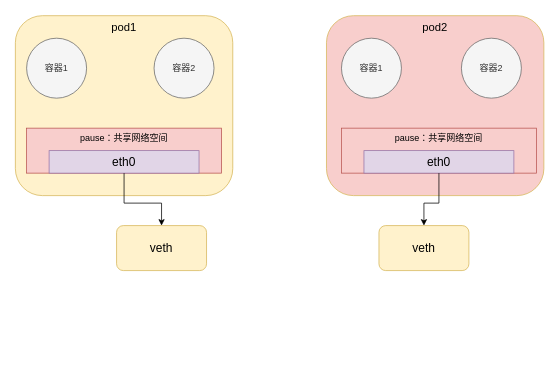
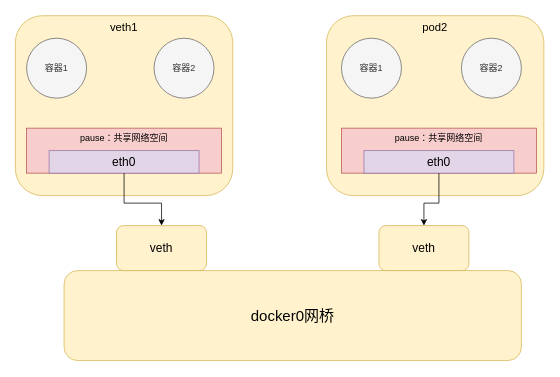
  <mxCell id="0" />
  <mxCell id="1" parent="0" />
- <mxCell id="2" value="pod2" style="rounded=1;whiteSpace=wrap;html=1;fillColor=#f8cecc;strokeColor=#d6b656;verticalAlign=top;fontSize=15;" vertex="1" parent="1"><mxGeometry x="435" y="20" width="290" height="240" as="geometry" /></mxCell>
+ <mxCell id="2" value="pod2" style="rounded=1;whiteSpace=wrap;html=1;fillColor=#fff2cc;strokeColor=#d6b656;verticalAlign=top;fontSize=15;" vertex="1" parent="1"><mxGeometry x="435" y="20" width="290" height="240" as="geometry" /></mxCell>
  <mxCell id="3" value="容器1" style="ellipse;whiteSpace=wrap;html=1;aspect=fixed;fillColor=#f5f5f5;fontColor=#333333;strokeColor=#666666;" vertex="1" parent="1"><mxGeometry x="25" y="40" width="80" height="80" as="geometry" /></mxCell>
  <mxCell id="4" value="容器2" style="ellipse;whiteSpace=wrap;html=1;aspect=fixed;fillColor=#f5f5f5;fontColor=#333333;strokeColor=#666666;verticalAlign=middle;" vertex="1" parent="1"><mxGeometry x="195" y="40" width="80" height="80" as="geometry" /></mxCell>
  <mxCell id="5" value="共享网络空间" style="rounded=0;whiteSpace=wrap;html=1;verticalAlign=top;fillColor=#f8cecc;strokeColor=#b85450;" vertex="1" parent="1"><mxGeometry x="25" y="160" width="260" height="60" as="geometry" /></mxCell>
  <mxCell id="6" value="eth0" style="rounded=0;whiteSpace=wrap;html=1;fillColor=#e1d5e7;strokeColor=#9673a6;fontSize=16;" vertex="1" parent="1"><mxGeometry x="55" y="190" width="200" height="30" as="geometry" /></mxCell>
- <mxCell id="8" value="pod1" style="rounded=1;whiteSpace=wrap;html=1;fillColor=#fff2cc;strokeColor=#d6b656;verticalAlign=top;fontSize=15;" vertex="1" parent="1"><mxGeometry x="20" y="20" width="290" height="240" as="geometry" /></mxCell>
+ <mxCell id="7" value="docker0网桥" style="rounded=1;whiteSpace=wrap;html=1;fillColor=#fff2cc;strokeColor=#d6b656;fontSize=20;" vertex="1" parent="1"><mxGeometry x="85" y="360" width="610" height="120" as="geometry" /></mxCell>
+ <mxCell id="8" value="veth1" style="rounded=1;whiteSpace=wrap;html=1;fillColor=#fff2cc;strokeColor=#d6b656;verticalAlign=top;fontSize=15;" vertex="1" parent="1"><mxGeometry x="20" y="20" width="290" height="240" as="geometry" /></mxCell>
  <mxCell id="9" value="容器1" style="ellipse;whiteSpace=wrap;html=1;aspect=fixed;fillColor=#f5f5f5;fontColor=#333333;strokeColor=#666666;" vertex="1" parent="1"><mxGeometry x="35" y="50" width="80" height="80" as="geometry" /></mxCell>
  <mxCell id="10" value="容器2" style="ellipse;whiteSpace=wrap;html=1;aspect=fixed;fillColor=#f5f5f5;fontColor=#333333;strokeColor=#666666;verticalAlign=middle;" vertex="1" parent="1"><mxGeometry x="205" y="50" width="80" height="80" as="geometry" /></mxCell>
  <mxCell id="11" value="pause：共享网络空间" style="rounded=0;whiteSpace=wrap;html=1;verticalAlign=top;fillColor=#f8cecc;strokeColor=#b85450;" vertex="1" parent="1"><mxGeometry x="35" y="170" width="260" height="60" as="geometry" /></mxCell>
  <mxCell id="12" value="eth0" style="rounded=0;whiteSpace=wrap;html=1;fillColor=#e1d5e7;strokeColor=#9673a6;fontSize=16;" vertex="1" parent="1"><mxGeometry x="65" y="200" width="200" height="30" as="geometry" /></mxCell>
  <mxCell id="13" value="容器1" style="ellipse;whiteSpace=wrap;html=1;aspect=fixed;fillColor=#f5f5f5;fontColor=#333333;strokeColor=#666666;" vertex="1" parent="1"><mxGeometry x="455" y="50" width="80" height="80" as="geometry" /></mxCell>
  <mxCell id="14" value="容器2" style="ellipse;whiteSpace=wrap;html=1;aspect=fixed;fillColor=#f5f5f5;fontColor=#333333;strokeColor=#666666;" vertex="1" parent="1"><mxGeometry x="615" y="50" width="80" height="80" as="geometry" /></mxCell>
  <mxCell id="15" value="pause：共享网络空间" style="rounded=0;whiteSpace=wrap;html=1;verticalAlign=top;fillColor=#f8cecc;strokeColor=#b85450;" vertex="1" parent="1"><mxGeometry x="455" y="170" width="260" height="60" as="geometry" /></mxCell>
  <mxCell id="16" value="eth0" style="rounded=0;whiteSpace=wrap;html=1;fillColor=#e1d5e7;strokeColor=#9673a6;fontSize=16;" vertex="1" parent="1"><mxGeometry x="485" y="200" width="200" height="30" as="geometry" /></mxCell>
  <mxCell id="17" value="veth" style="rounded=1;whiteSpace=wrap;html=1;fillColor=#fff2cc;strokeColor=#d6b656;fontSize=16;" vertex="1" parent="1"><mxGeometry x="155" y="300" width="120" height="60" as="geometry" /></mxCell>
  <mxCell id="18" value="veth" style="rounded=1;whiteSpace=wrap;html=1;fillColor=#fff2cc;strokeColor=#d6b656;fontSize=16;" vertex="1" parent="1"><mxGeometry x="505" y="300" width="120" height="60" as="geometry" /></mxCell>
  <mxCell id="19" value="" style="endArrow=classic;html=1;rounded=0;entryX=0.5;entryY=0;entryDx=0;entryDy=0;exitX=0.5;exitY=1;exitDx=0;exitDy=0;" edge="1" parent="1" source="12" target="17"><mxGeometry width="50" height="50" relative="1" as="geometry"><mxPoint x="365" y="260" as="sourcePoint" /><mxPoint x="415" y="210" as="targetPoint" /><Array as="points"><mxPoint x="165" y="270" /><mxPoint x="215" y="270" /></Array></mxGeometry></mxCell>
  <mxCell id="20" value="" style="endArrow=classic;html=1;rounded=0;exitX=0.5;exitY=1;exitDx=0;exitDy=0;entryX=0.5;entryY=0;entryDx=0;entryDy=0;" edge="1" parent="1" source="16" target="18"><mxGeometry width="50" height="50" relative="1" as="geometry"><mxPoint x="425" y="320" as="sourcePoint" /><mxPoint x="475" y="270" as="targetPoint" /><Array as="points"><mxPoint x="585" y="270" /><mxPoint x="565" y="270" /></Array></mxGeometry></mxCell>
